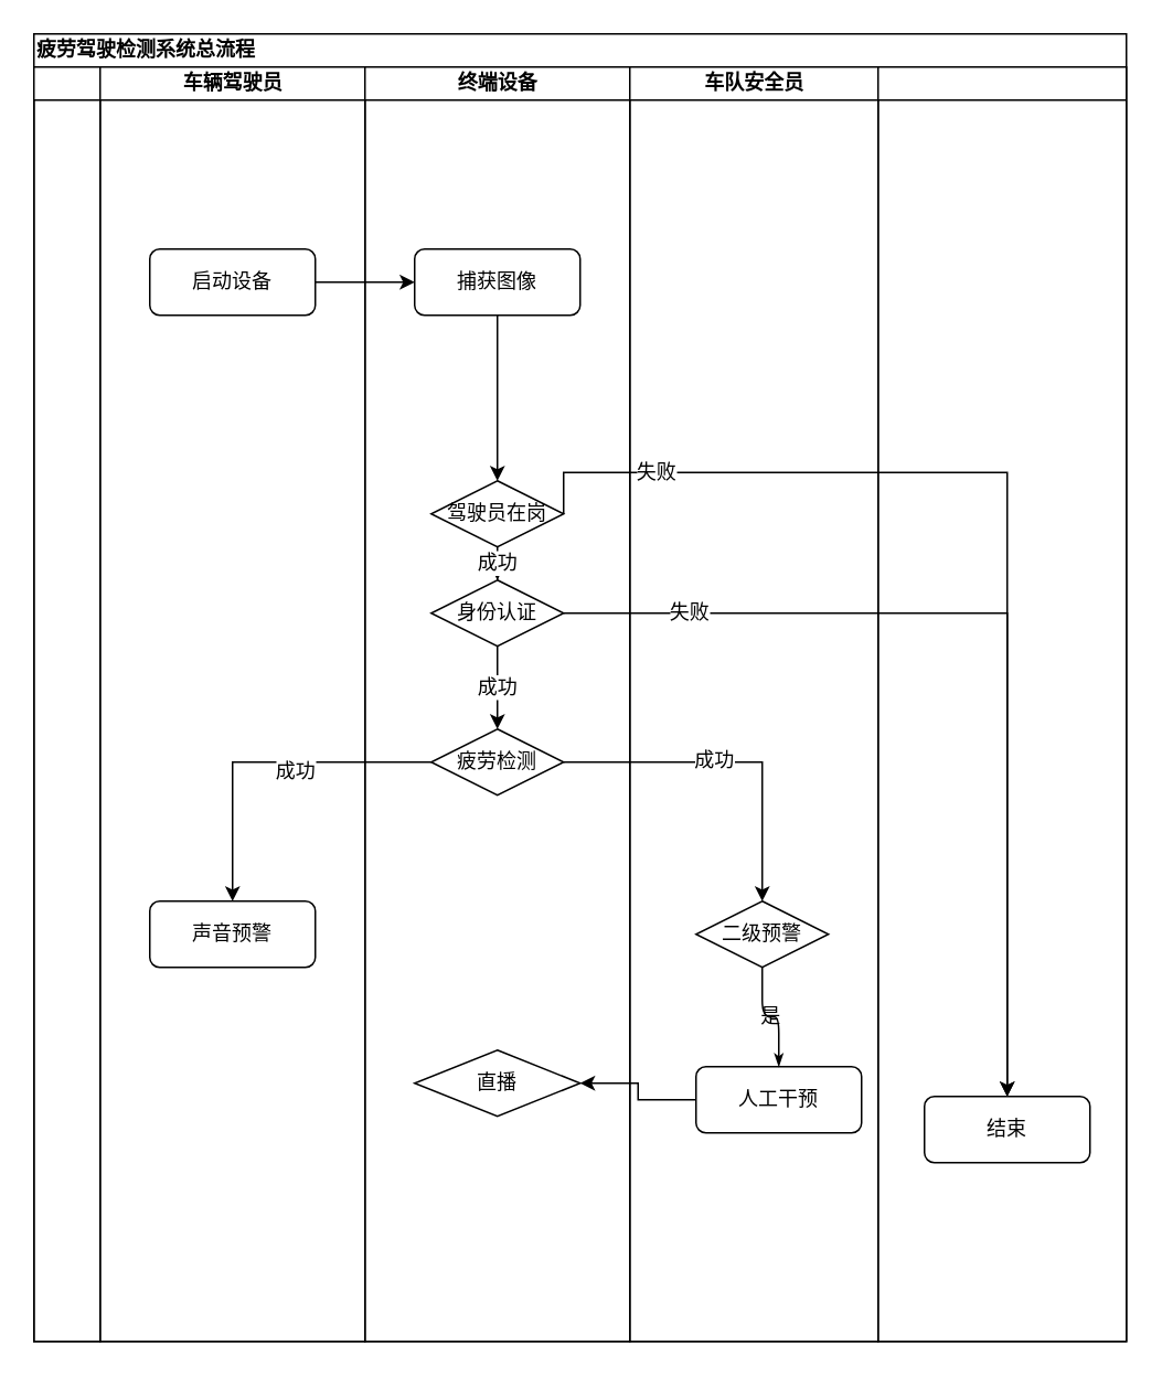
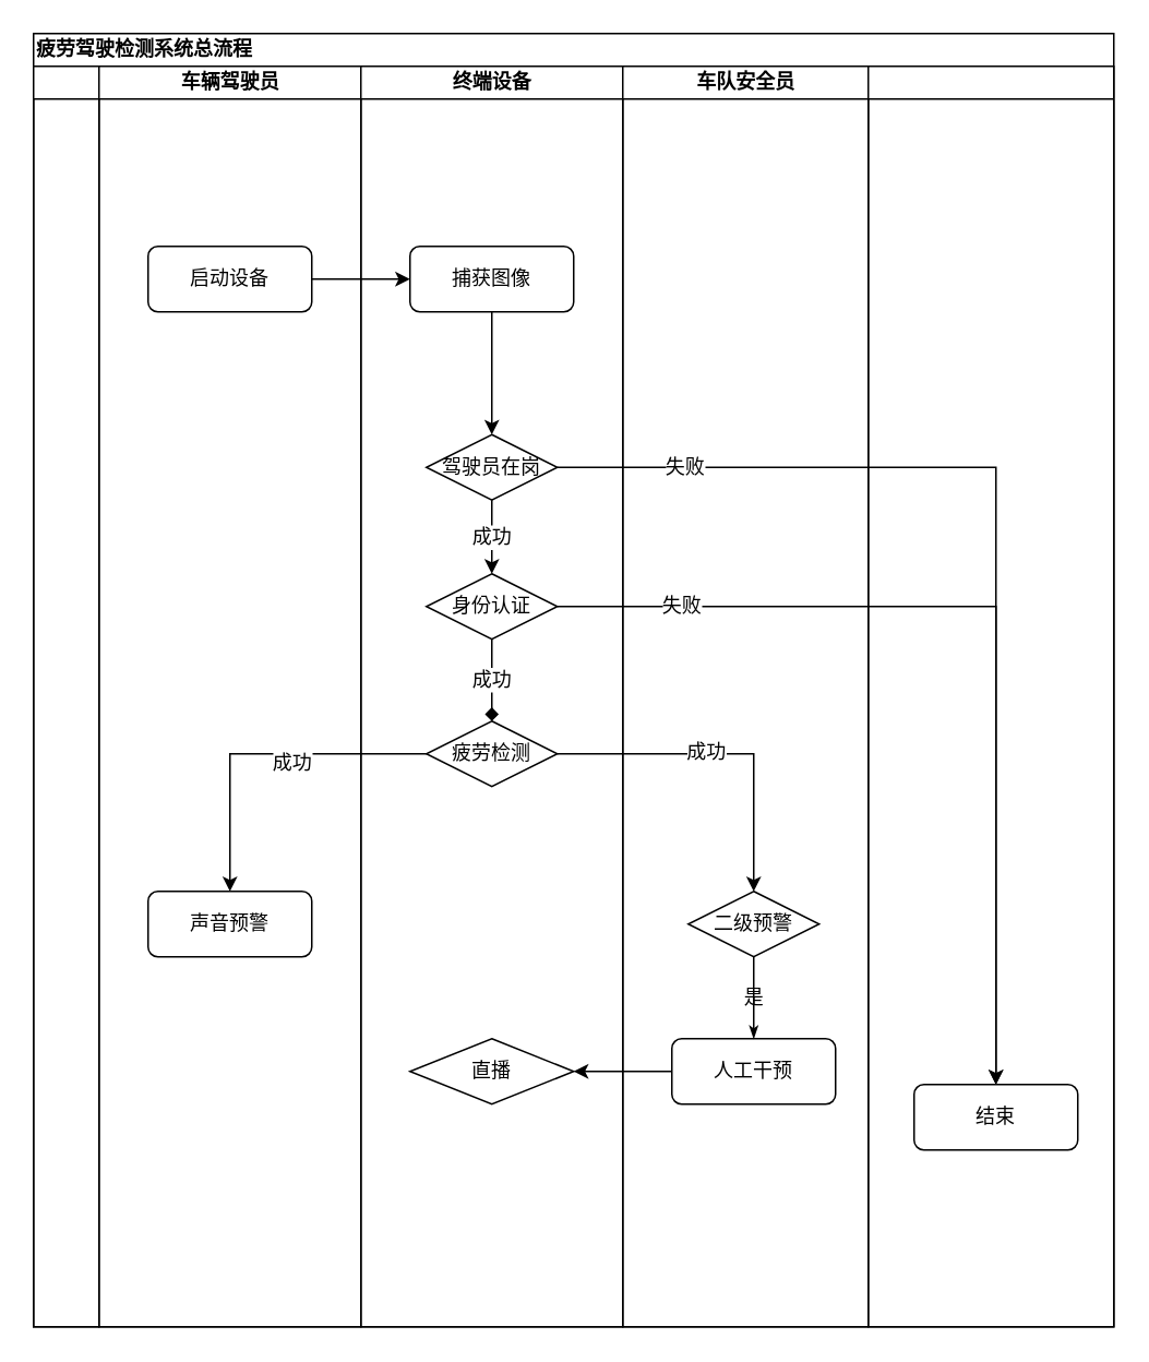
  <mxCell id="0" />
  <mxCell id="1" parent="0" />
  <mxCell id="2" value="疲劳驾驶检测系统总流程" style="swimlane;html=1;childLayout=stackLayout;startSize=20;rounded=0;shadow=0;labelBackgroundColor=none;strokeWidth=1;fontFamily=Verdana;fontSize=12;align=left;" parent="1" vertex="1"><mxGeometry x="20" y="20" width="660" height="790" as="geometry" /></mxCell>
  <mxCell id="3" value="" style="swimlane;html=1;startSize=20;" parent="2" vertex="1"><mxGeometry y="20" width="40" height="770" as="geometry" /></mxCell>
  <mxCell id="4" value="车辆驾驶员" style="swimlane;html=1;startSize=20;" parent="2" vertex="1"><mxGeometry x="40" y="20" width="160" height="770" as="geometry" /></mxCell>
  <mxCell id="5" value="启动设备" style="rounded=1;whiteSpace=wrap;html=1;shadow=0;labelBackgroundColor=none;strokeWidth=1;fontFamily=Verdana;fontSize=12;align=center;imageHeight=24;" parent="4" vertex="1"><mxGeometry x="30" y="110" width="100" height="40" as="geometry" /></mxCell>
  <mxCell id="6" value="声音预警" style="rounded=1;whiteSpace=wrap;html=1;shadow=0;labelBackgroundColor=none;strokeWidth=1;fontFamily=Verdana;fontSize=12;align=center;imageHeight=24;" parent="4" vertex="1"><mxGeometry x="30" y="504" width="100" height="40" as="geometry" /></mxCell>
  <mxCell id="7" value="终端设备" style="swimlane;html=1;startSize=20;" parent="2" vertex="1"><mxGeometry x="200" y="20" width="160" height="770" as="geometry" /></mxCell>
  <mxCell id="8" style="edgeStyle=orthogonalEdgeStyle;rounded=0;orthogonalLoop=1;jettySize=auto;html=1;entryX=0.5;entryY=0;entryDx=0;entryDy=0;fontFamily=Helvetica;fontSize=14;" parent="7" source="9" target="11" edge="1"><mxGeometry relative="1" as="geometry" /></mxCell>
  <mxCell id="9" value="捕获图像" style="rounded=1;whiteSpace=wrap;html=1;shadow=0;labelBackgroundColor=none;strokeWidth=1;fontFamily=Verdana;fontSize=12;align=center;" parent="7" vertex="1"><mxGeometry x="30" y="110" width="100" height="40" as="geometry" /></mxCell>
  <mxCell id="10" value="成功" style="edgeStyle=orthogonalEdgeStyle;rounded=0;orthogonalLoop=1;jettySize=auto;html=1;entryX=0.5;entryY=0;entryDx=0;entryDy=0;fontFamily=Helvetica;fontSize=12;" parent="7" source="11" target="13" edge="1"><mxGeometry relative="1" as="geometry" /></mxCell>
- <mxCell id="11" value="驾驶员在岗" style="rhombus;whiteSpace=wrap;html=1;rounded=0;shadow=0;labelBackgroundColor=none;strokeWidth=1;fontFamily=Verdana;fontSize=12;align=center;" parent="7" vertex="1"><mxGeometry x="40" y="250" width="80" height="40" as="geometry" /></mxCell>
- <mxCell id="12" value="成功" style="edgeStyle=orthogonalEdgeStyle;rounded=0;orthogonalLoop=1;jettySize=auto;html=1;entryX=0.5;entryY=0;entryDx=0;entryDy=0;fontFamily=Helvetica;fontSize=12;" parent="7" source="13" target="14" edge="1"><mxGeometry relative="1" as="geometry" /></mxCell>
+ <mxCell id="11" value="驾驶员在岗" style="rhombus;whiteSpace=wrap;html=1;rounded=0;shadow=0;labelBackgroundColor=none;strokeWidth=1;fontFamily=Verdana;fontSize=12;align=center;" parent="7" vertex="1"><mxGeometry x="40" y="225" width="80" height="40" as="geometry" /></mxCell>
+ <mxCell id="12" value="成功" style="edgeStyle=orthogonalEdgeStyle;rounded=0;orthogonalLoop=1;jettySize=auto;html=1;entryX=0.5;entryY=0;entryDx=0;entryDy=0;fontFamily=Helvetica;fontSize=12;endArrow=diamond;" parent="7" source="13" target="14" edge="1"><mxGeometry relative="1" as="geometry" /></mxCell>
  <mxCell id="13" value="身份认证" style="rhombus;whiteSpace=wrap;html=1;rounded=0;shadow=0;labelBackgroundColor=none;strokeWidth=1;fontFamily=Verdana;fontSize=12;align=center;" parent="7" vertex="1"><mxGeometry x="40" y="310" width="80" height="40" as="geometry" /></mxCell>
  <mxCell id="14" value="疲劳检测" style="rhombus;whiteSpace=wrap;html=1;rounded=0;shadow=0;labelBackgroundColor=none;strokeWidth=1;fontFamily=Verdana;fontSize=12;align=center;" parent="7" vertex="1"><mxGeometry x="40" y="400" width="80" height="40" as="geometry" /></mxCell>
  <mxCell id="15" value="直播" style="rhombus;whiteSpace=wrap;html=1;shadow=0;labelBackgroundColor=none;strokeWidth=1;fontFamily=Verdana;fontSize=12;align=center;imageHeight=24;" parent="7" vertex="1"><mxGeometry x="30" y="594" width="100" height="40" as="geometry" /></mxCell>
  <mxCell id="16" value="车队安全员" style="swimlane;html=1;startSize=20;" parent="2" vertex="1"><mxGeometry x="360" y="20" width="150" height="770" as="geometry" /></mxCell>
  <mxCell id="17" value="二级预警" style="rhombus;whiteSpace=wrap;html=1;rounded=0;shadow=0;labelBackgroundColor=none;strokeWidth=1;fontFamily=Verdana;fontSize=12;align=center;" parent="16" vertex="1"><mxGeometry x="40" y="504" width="80" height="40" as="geometry" /></mxCell>
- <mxCell id="18" value="人工干预" style="rounded=1;whiteSpace=wrap;html=1;shadow=0;labelBackgroundColor=none;strokeWidth=1;fontFamily=Verdana;fontSize=12;align=center;imageHeight=24;" parent="16" vertex="1"><mxGeometry x="40" y="604" width="100" height="40" as="geometry" /></mxCell>
+ <mxCell id="18" value="人工干预" style="rounded=1;whiteSpace=wrap;html=1;shadow=0;labelBackgroundColor=none;strokeWidth=1;fontFamily=Verdana;fontSize=12;align=center;imageHeight=24;" parent="16" vertex="1"><mxGeometry x="30" y="594" width="100" height="40" as="geometry" /></mxCell>
  <mxCell id="19" value="是" style="edgeStyle=orthogonalEdgeStyle;rounded=1;html=1;labelBackgroundColor=none;startArrow=none;startFill=0;startSize=5;endArrow=classicThin;endFill=1;endSize=5;jettySize=auto;orthogonalLoop=1;strokeWidth=1;fontFamily=Verdana;fontSize=12;" parent="16" source="17" target="18" edge="1"><mxGeometry relative="1" as="geometry" /></mxCell>
  <mxCell id="20" style="edgeStyle=orthogonalEdgeStyle;rounded=0;orthogonalLoop=1;jettySize=auto;html=1;entryX=0;entryY=0.5;entryDx=0;entryDy=0;fontFamily=Helvetica;fontSize=14;" parent="2" source="5" target="9" edge="1"><mxGeometry relative="1" as="geometry" /></mxCell>
  <mxCell id="21" style="edgeStyle=orthogonalEdgeStyle;rounded=0;orthogonalLoop=1;jettySize=auto;html=1;exitX=0;exitY=0.5;exitDx=0;exitDy=0;fontFamily=Helvetica;fontSize=12;" parent="2" source="14" target="6" edge="1"><mxGeometry relative="1" as="geometry" /></mxCell>
  <mxCell id="22" value="成功" style="edgeLabel;html=1;align=center;verticalAlign=middle;resizable=0;points=[];fontSize=12;fontFamily=Helvetica;" parent="21" vertex="1" connectable="0"><mxGeometry x="-0.19" y="5" relative="1" as="geometry"><mxPoint as="offset" /></mxGeometry></mxCell>
  <mxCell id="23" style="edgeStyle=orthogonalEdgeStyle;rounded=0;orthogonalLoop=1;jettySize=auto;html=1;exitX=1;exitY=0.5;exitDx=0;exitDy=0;entryX=0.5;entryY=0;entryDx=0;entryDy=0;fontFamily=Helvetica;fontSize=12;" parent="2" source="14" target="17" edge="1"><mxGeometry relative="1" as="geometry"><Array as="points"><mxPoint x="440" y="440" /></Array></mxGeometry></mxCell>
  <mxCell id="24" value="成功" style="edgeLabel;html=1;align=center;verticalAlign=middle;resizable=0;points=[];fontSize=12;fontFamily=Helvetica;" parent="23" vertex="1" connectable="0"><mxGeometry x="-0.116" y="2" relative="1" as="geometry"><mxPoint as="offset" /></mxGeometry></mxCell>
  <mxCell id="25" style="edgeStyle=orthogonalEdgeStyle;rounded=0;orthogonalLoop=1;jettySize=auto;html=1;exitX=0;exitY=0.5;exitDx=0;exitDy=0;entryX=1;entryY=0.5;entryDx=0;entryDy=0;fontFamily=Helvetica;fontSize=14;" parent="2" source="18" target="15" edge="1"><mxGeometry relative="1" as="geometry" /></mxCell>
  <mxCell id="26" value="" style="swimlane;html=1;startSize=20;" parent="2" vertex="1"><mxGeometry x="510" y="20" width="150" height="770" as="geometry" /></mxCell>
  <mxCell id="27" value="结束" style="rounded=1;whiteSpace=wrap;html=1;shadow=0;labelBackgroundColor=none;strokeWidth=1;fontFamily=Verdana;fontSize=12;align=center;imageHeight=24;" parent="26" vertex="1"><mxGeometry x="28" y="622" width="100" height="40" as="geometry" /></mxCell>
  <mxCell id="28" style="edgeStyle=orthogonalEdgeStyle;rounded=0;orthogonalLoop=1;jettySize=auto;html=1;fontFamily=Helvetica;fontSize=12;exitX=1;exitY=0.5;exitDx=0;exitDy=0;" parent="2" source="11" target="27" edge="1"><mxGeometry relative="1" as="geometry"><Array as="points"><mxPoint x="588" y="265" /></Array></mxGeometry></mxCell>
  <mxCell id="29" value="失败" style="edgeLabel;html=1;align=center;verticalAlign=middle;resizable=0;points=[];fontSize=12;fontFamily=Helvetica;" parent="28" vertex="1" connectable="0"><mxGeometry x="-0.76" y="1" relative="1" as="geometry"><mxPoint as="offset" /></mxGeometry></mxCell>
  <mxCell id="30" style="edgeStyle=orthogonalEdgeStyle;rounded=0;orthogonalLoop=1;jettySize=auto;html=1;fontFamily=Helvetica;fontSize=14;entryX=0.5;entryY=0;entryDx=0;entryDy=0;exitX=1;exitY=0.5;exitDx=0;exitDy=0;" parent="2" source="13" target="27" edge="1"><mxGeometry relative="1" as="geometry"><mxPoint x="320" y="260" as="targetPoint" /><mxPoint x="240" y="360" as="sourcePoint" /><Array as="points"><mxPoint x="588" y="350" /></Array></mxGeometry></mxCell>
  <mxCell id="31" value="失败" style="edgeLabel;html=1;align=center;verticalAlign=middle;resizable=0;points=[];fontSize=12;fontFamily=Helvetica;" parent="30" vertex="1" connectable="0"><mxGeometry x="-0.732" y="1" relative="1" as="geometry"><mxPoint as="offset" /></mxGeometry></mxCell>
